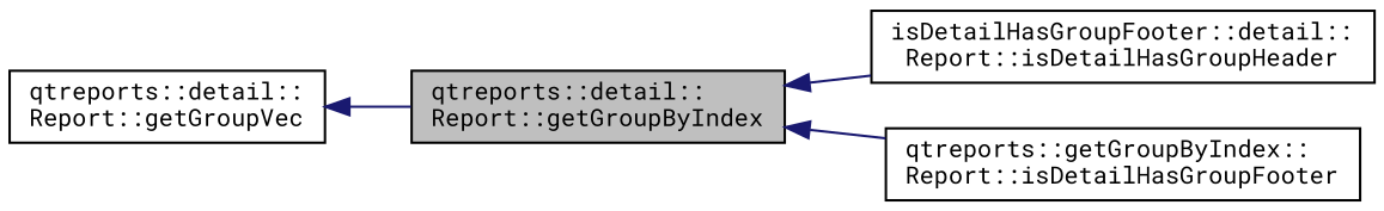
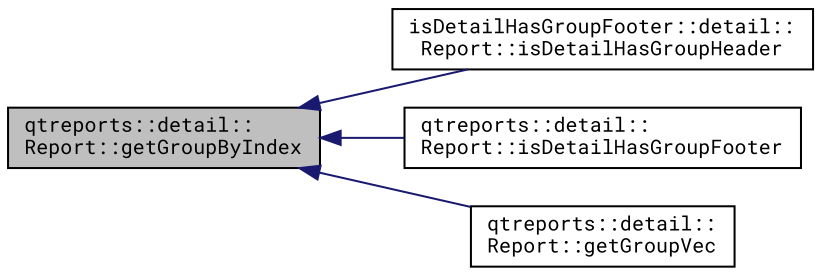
  digraph {
    fontname="Roboto Mono"
    rankdir=LR
    node [color=black fontname="Roboto Mono" fontsize=10 shape=record]
    edge [color=midnightblue dir=back fontname="Roboto Mono" fontsize=10 labelfontname=Helvetica labelfontsize=10 style=solid]
    n1 [fillcolor=grey75 fontcolor=black height=0.2 label="qtreports::detail::\lReport::getGroupByIndex" style=filled width=0.4]
    n2 [height=0.2 label="isDetailHasGroupFooter::detail::\lReport::isDetailHasGroupHeader" width=0.4]
-   n3 [height=0.2 label="qtreports::getGroupByIndex::\lReport::isDetailHasGroupFooter" width=0.4]
+   n3 [height=0.2 label="qtreports::detail::\lReport::isDetailHasGroupFooter" width=0.4]
    n4 [height=0.2 label="qtreports::detail::\lReport::getGroupVec" width=0.4]
    n1 -> n2
    n1 -> n3
-   n4 -> n1
+   n1 -> n4
  }
